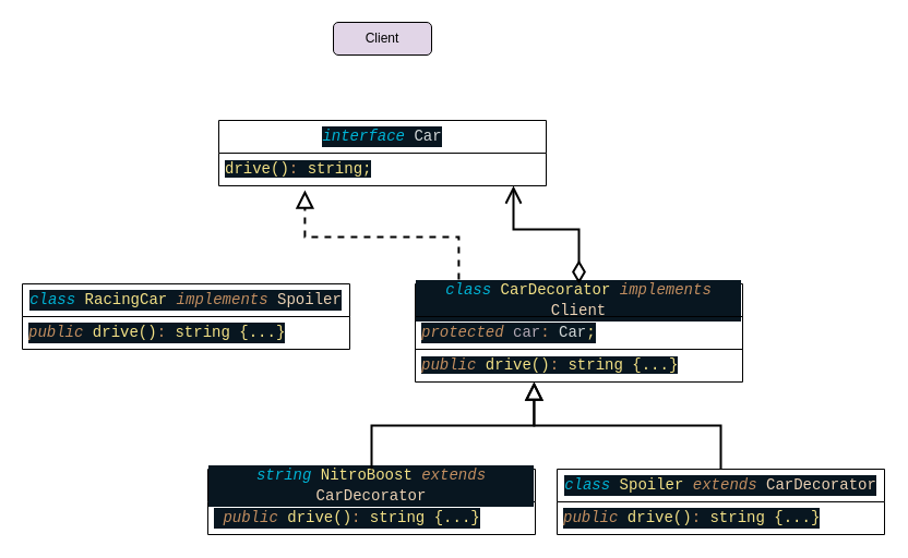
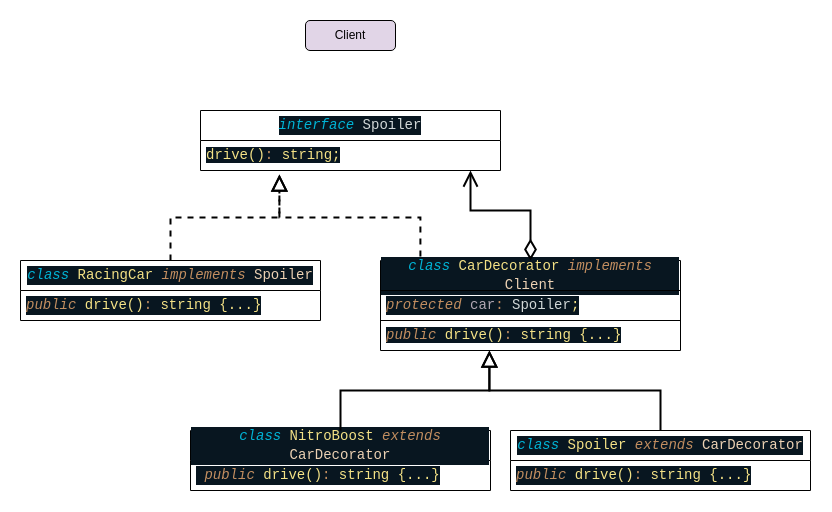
  <mxCell id="0" />
  <mxCell id="1" parent="0" />
  <mxCell id="2" value="Client" style="rounded=1;whiteSpace=wrap;html=1;fillColor=#e1d5e7;" parent="1" vertex="1"><mxGeometry x="305" y="20" width="90" height="30" as="geometry" /></mxCell>
- <mxCell id="3" value="&lt;div style=&quot;color: rgb(246, 250, 253); background-color: rgb(8, 22, 32); font-family: Consolas, Consolas, &amp;quot;Courier New&amp;quot;, monospace; font-size: 14px; line-height: 19px;&quot;&gt;&lt;span style=&quot;color: #00b4d6;font-style: italic;&quot;&gt;interface&lt;/span&gt; &lt;span style=&quot;color: #d2d8d8;&quot;&gt;Car&lt;/span&gt;&lt;/div&gt;" style="swimlane;fontStyle=0;childLayout=stackLayout;horizontal=1;startSize=30;horizontalStack=0;resizeParent=1;resizeParentMax=0;resizeLast=0;collapsible=1;marginBottom=0;whiteSpace=wrap;html=1;" parent="1" vertex="1"><mxGeometry x="200" y="110" width="300" height="60" as="geometry" /></mxCell>
+ <mxCell id="3" value="&lt;div style=&quot;color: rgb(246, 250, 253); background-color: rgb(8, 22, 32); font-family: Consolas, Consolas, &amp;quot;Courier New&amp;quot;, monospace; font-size: 14px; line-height: 19px;&quot;&gt;&lt;span style=&quot;color: #00b4d6;font-style: italic;&quot;&gt;interface&lt;/span&gt; &lt;span style=&quot;color: #d2d8d8;&quot;&gt;Spoiler&lt;/span&gt;&lt;/div&gt;" style="swimlane;fontStyle=0;childLayout=stackLayout;horizontal=1;startSize=30;horizontalStack=0;resizeParent=1;resizeParentMax=0;resizeLast=0;collapsible=1;marginBottom=0;whiteSpace=wrap;html=1;" parent="1" vertex="1"><mxGeometry x="200" y="110" width="300" height="60" as="geometry" /></mxCell>
  <mxCell id="4" value="&lt;span style=&quot;background-color: rgb(8, 22, 32); font-family: Consolas, Consolas, &amp;quot;Courier New&amp;quot;, monospace; font-size: 14px; color: rgb(244, 226, 134);&quot;&gt;drive()&lt;/span&gt;&lt;span style=&quot;background-color: rgb(8, 22, 32); font-family: Consolas, Consolas, &amp;quot;Courier New&amp;quot;, monospace; font-size: 14px; color: rgb(194, 142, 96);&quot;&gt;:&lt;/span&gt;&lt;span style=&quot;background-color: rgb(8, 22, 32); color: rgb(246, 250, 253); font-family: Consolas, Consolas, &amp;quot;Courier New&amp;quot;, monospace; font-size: 14px;&quot;&gt; &lt;/span&gt;&lt;span style=&quot;background-color: rgb(8, 22, 32); font-family: Consolas, Consolas, &amp;quot;Courier New&amp;quot;, monospace; font-size: 14px; color: rgb(244, 226, 134);&quot;&gt;string;&lt;/span&gt;&lt;br&gt;" style="text;strokeColor=none;fillColor=none;align=left;verticalAlign=middle;spacingLeft=4;spacingRight=4;overflow=hidden;points=[[0,0.5],[1,0.5]];portConstraint=eastwest;rotatable=0;whiteSpace=wrap;html=1;" parent="3" vertex="1"><mxGeometry y="30" width="300" height="30" as="geometry" /></mxCell>
  <mxCell id="5" value="&lt;div style=&quot;color: rgb(246, 250, 253); background-color: rgb(8, 22, 32); font-family: Consolas, Consolas, &amp;quot;Courier New&amp;quot;, monospace; font-size: 14px; line-height: 19px;&quot;&gt;&lt;div style=&quot;line-height: 19px;&quot;&gt;&lt;span style=&quot;color: #00b4d6;font-style: italic;&quot;&gt;class&lt;/span&gt; &lt;span style=&quot;color: #f4e286;&quot;&gt;RacingCar&lt;/span&gt; &lt;span style=&quot;color: #c28e60;font-style: italic;&quot;&gt;implements&lt;/span&gt; &lt;span style=&quot;color: #ecd2b4;&quot;&gt;Spoiler&lt;/span&gt;&lt;/div&gt;&lt;/div&gt;" style="swimlane;fontStyle=0;childLayout=stackLayout;horizontal=1;startSize=30;horizontalStack=0;resizeParent=1;resizeParentMax=0;resizeLast=0;collapsible=1;marginBottom=0;whiteSpace=wrap;html=1;" parent="1" vertex="1"><mxGeometry x="20" y="260" width="300" height="60" as="geometry" /></mxCell>
  <mxCell id="6" value="&lt;div style=&quot;color: rgb(246, 250, 253); background-color: rgb(8, 22, 32); font-family: Consolas, Consolas, &amp;quot;Courier New&amp;quot;, monospace; font-size: 14px; line-height: 19px;&quot;&gt;&lt;span style=&quot;color: #c28e60;font-style: italic;&quot;&gt;public&lt;/span&gt; &lt;span style=&quot;color: #f4e286;&quot;&gt;drive()&lt;/span&gt;&lt;span style=&quot;color: #c28e60;&quot;&gt;:&lt;/span&gt; &lt;span style=&quot;color: #f4e286;&quot;&gt;string&lt;/span&gt; &lt;span style=&quot;color: #f4e286;&quot;&gt;{...}&lt;/span&gt;&lt;/div&gt;" style="text;strokeColor=none;fillColor=none;align=left;verticalAlign=middle;spacingLeft=4;spacingRight=4;overflow=hidden;points=[[0,0.5],[1,0.5]];portConstraint=eastwest;rotatable=0;whiteSpace=wrap;html=1;" parent="5" vertex="1"><mxGeometry y="30" width="300" height="30" as="geometry" /></mxCell>
  <mxCell id="7" value="&lt;div style=&quot;color: rgb(246, 250, 253); background-color: rgb(8, 22, 32); font-family: Consolas, Consolas, &amp;quot;Courier New&amp;quot;, monospace; font-size: 14px; line-height: 19px;&quot;&gt;&lt;div style=&quot;line-height: 19px;&quot;&gt;&lt;span style=&quot;color: #00b4d6;font-style: italic;&quot;&gt;class&lt;/span&gt; &lt;span style=&quot;color: #f4e286;&quot;&gt;CarDecorator&lt;/span&gt; &lt;span style=&quot;color: #c28e60;font-style: italic;&quot;&gt;implements&lt;/span&gt; &lt;span style=&quot;color: #ecd2b4;&quot;&gt;Client&lt;/span&gt;&lt;/div&gt;&lt;/div&gt;" style="swimlane;fontStyle=0;childLayout=stackLayout;horizontal=1;startSize=30;horizontalStack=0;resizeParent=1;resizeParentMax=0;resizeLast=0;collapsible=1;marginBottom=0;whiteSpace=wrap;html=1;" parent="1" vertex="1"><mxGeometry x="380" y="260" width="300" height="90" as="geometry" /></mxCell>
- <mxCell id="8" value="&lt;div style=&quot;color: rgb(246, 250, 253); background-color: rgb(8, 22, 32); font-family: Consolas, Consolas, &amp;quot;Courier New&amp;quot;, monospace; font-size: 14px; line-height: 19px;&quot;&gt;&lt;span style=&quot;color: #c28e60;font-style: italic;&quot;&gt;protected&lt;/span&gt; &lt;span style=&quot;color: #b2a8b4;&quot;&gt;car&lt;/span&gt;&lt;span style=&quot;color: #c28e60;&quot;&gt;:&lt;/span&gt; &lt;span style=&quot;color: #d2d8d8;&quot;&gt;Car&lt;/span&gt;&lt;span style=&quot;color: #f4e286;&quot;&gt;;&lt;/span&gt;&lt;/div&gt;" style="text;strokeColor=default;fillColor=none;align=left;verticalAlign=middle;spacingLeft=4;spacingRight=4;overflow=hidden;points=[[0,0.5],[1,0.5]];portConstraint=eastwest;rotatable=0;whiteSpace=wrap;html=1;" parent="7" vertex="1"><mxGeometry y="30" width="300" height="30" as="geometry" /></mxCell>
+ <mxCell id="8" value="&lt;div style=&quot;color: rgb(246, 250, 253); background-color: rgb(8, 22, 32); font-family: Consolas, Consolas, &amp;quot;Courier New&amp;quot;, monospace; font-size: 14px; line-height: 19px;&quot;&gt;&lt;span style=&quot;color: #c28e60;font-style: italic;&quot;&gt;protected&lt;/span&gt; &lt;span style=&quot;color: #b2a8b4;&quot;&gt;car&lt;/span&gt;&lt;span style=&quot;color: #c28e60;&quot;&gt;:&lt;/span&gt; &lt;span style=&quot;color: #d2d8d8;&quot;&gt;Spoiler&lt;/span&gt;&lt;span style=&quot;color: #f4e286;&quot;&gt;;&lt;/span&gt;&lt;/div&gt;" style="text;strokeColor=default;fillColor=none;align=left;verticalAlign=middle;spacingLeft=4;spacingRight=4;overflow=hidden;points=[[0,0.5],[1,0.5]];portConstraint=eastwest;rotatable=0;whiteSpace=wrap;html=1;" parent="7" vertex="1"><mxGeometry y="30" width="300" height="30" as="geometry" /></mxCell>
  <mxCell id="9" value="&lt;span style=&quot;background-color: rgb(8, 22, 32); font-family: Consolas, Consolas, &amp;quot;Courier New&amp;quot;, monospace; font-size: 14px; color: rgb(194, 142, 96); font-style: italic;&quot;&gt;public&lt;/span&gt;&lt;span style=&quot;background-color: rgb(8, 22, 32); color: rgb(246, 250, 253); font-family: Consolas, Consolas, &amp;quot;Courier New&amp;quot;, monospace; font-size: 14px;&quot;&gt; &lt;/span&gt;&lt;span style=&quot;background-color: rgb(8, 22, 32); font-family: Consolas, Consolas, &amp;quot;Courier New&amp;quot;, monospace; font-size: 14px; color: rgb(244, 226, 134);&quot;&gt;drive()&lt;/span&gt;&lt;span style=&quot;background-color: rgb(8, 22, 32); font-family: Consolas, Consolas, &amp;quot;Courier New&amp;quot;, monospace; font-size: 14px; color: rgb(194, 142, 96);&quot;&gt;:&lt;/span&gt;&lt;span style=&quot;background-color: rgb(8, 22, 32); color: rgb(246, 250, 253); font-family: Consolas, Consolas, &amp;quot;Courier New&amp;quot;, monospace; font-size: 14px;&quot;&gt; &lt;/span&gt;&lt;span style=&quot;background-color: rgb(8, 22, 32); font-family: Consolas, Consolas, &amp;quot;Courier New&amp;quot;, monospace; font-size: 14px; color: rgb(244, 226, 134);&quot;&gt;string&lt;/span&gt;&lt;span style=&quot;background-color: rgb(8, 22, 32); color: rgb(246, 250, 253); font-family: Consolas, Consolas, &amp;quot;Courier New&amp;quot;, monospace; font-size: 14px;&quot;&gt; &lt;/span&gt;&lt;span style=&quot;background-color: rgb(8, 22, 32); font-family: Consolas, Consolas, &amp;quot;Courier New&amp;quot;, monospace; font-size: 14px; color: rgb(244, 226, 134);&quot;&gt;{...}&lt;/span&gt;" style="text;strokeColor=none;fillColor=none;align=left;verticalAlign=middle;spacingLeft=4;spacingRight=4;overflow=hidden;points=[[0,0.5],[1,0.5]];portConstraint=eastwest;rotatable=0;whiteSpace=wrap;html=1;" parent="7" vertex="1"><mxGeometry y="60" width="300" height="30" as="geometry" /></mxCell>
- <mxCell id="10" value="&lt;div style=&quot;color: rgb(246, 250, 253); background-color: rgb(8, 22, 32); font-family: Consolas, Consolas, &amp;quot;Courier New&amp;quot;, monospace; font-size: 14px; line-height: 19px;&quot;&gt;&lt;div style=&quot;line-height: 19px;&quot;&gt;&lt;span style=&quot;color: #00b4d6;font-style: italic;&quot;&gt;string&lt;/span&gt; &lt;span style=&quot;color: #f4e286;&quot;&gt;NitroBoost&lt;/span&gt; &lt;span style=&quot;color: #c28e60;font-style: italic;&quot;&gt;extends&lt;/span&gt; &lt;span style=&quot;color: #ecd2b4;&quot;&gt;CarDecorator&lt;/span&gt; &lt;/div&gt;&lt;/div&gt;" style="swimlane;fontStyle=0;childLayout=stackLayout;horizontal=1;startSize=30;horizontalStack=0;resizeParent=1;resizeParentMax=0;resizeLast=0;collapsible=1;marginBottom=0;whiteSpace=wrap;html=1;" parent="1" vertex="1"><mxGeometry x="190" y="430" width="300" height="60" as="geometry" /></mxCell>
+ <mxCell id="10" value="&lt;div style=&quot;color: rgb(246, 250, 253); background-color: rgb(8, 22, 32); font-family: Consolas, Consolas, &amp;quot;Courier New&amp;quot;, monospace; font-size: 14px; line-height: 19px;&quot;&gt;&lt;div style=&quot;line-height: 19px;&quot;&gt;&lt;span style=&quot;color: #00b4d6;font-style: italic;&quot;&gt;class&lt;/span&gt; &lt;span style=&quot;color: #f4e286;&quot;&gt;NitroBoost&lt;/span&gt; &lt;span style=&quot;color: #c28e60;font-style: italic;&quot;&gt;extends&lt;/span&gt; &lt;span style=&quot;color: #ecd2b4;&quot;&gt;CarDecorator&lt;/span&gt; &lt;/div&gt;&lt;/div&gt;" style="swimlane;fontStyle=0;childLayout=stackLayout;horizontal=1;startSize=30;horizontalStack=0;resizeParent=1;resizeParentMax=0;resizeLast=0;collapsible=1;marginBottom=0;whiteSpace=wrap;html=1;" parent="1" vertex="1"><mxGeometry x="190" y="430" width="300" height="60" as="geometry" /></mxCell>
  <mxCell id="11" value="&lt;div style=&quot;color: rgb(246, 250, 253); background-color: rgb(8, 22, 32); font-family: Consolas, Consolas, &amp;quot;Courier New&amp;quot;, monospace; font-size: 14px; line-height: 19px;&quot;&gt;&amp;nbsp;&lt;span style=&quot;color: #c28e60;font-style: italic;&quot;&gt;public&lt;/span&gt; &lt;span style=&quot;color: #f4e286;&quot;&gt;drive()&lt;/span&gt;&lt;span style=&quot;color: #c28e60;&quot;&gt;:&lt;/span&gt; &lt;span style=&quot;color: #f4e286;&quot;&gt;string&lt;/span&gt; &lt;span style=&quot;color: #f4e286;&quot;&gt;{...}&lt;/span&gt;&lt;/div&gt;" style="text;strokeColor=none;fillColor=none;align=left;verticalAlign=middle;spacingLeft=4;spacingRight=4;overflow=hidden;points=[[0,0.5],[1,0.5]];portConstraint=eastwest;rotatable=0;whiteSpace=wrap;html=1;" parent="10" vertex="1"><mxGeometry y="30" width="300" height="30" as="geometry" /></mxCell>
  <mxCell id="12" value="&lt;div style=&quot;color: rgb(246, 250, 253); background-color: rgb(8, 22, 32); font-family: Consolas, Consolas, &amp;quot;Courier New&amp;quot;, monospace; font-size: 14px; line-height: 19px;&quot;&gt;&lt;div style=&quot;line-height: 19px;&quot;&gt;&lt;span style=&quot;color: #00b4d6;font-style: italic;&quot;&gt;class&lt;/span&gt; &lt;span style=&quot;color: #f4e286;&quot;&gt;Spoiler&lt;/span&gt; &lt;span style=&quot;color: #c28e60;font-style: italic;&quot;&gt;extends&lt;/span&gt; &lt;span style=&quot;color: #ecd2b4;&quot;&gt;CarDecorator&lt;/span&gt;&lt;/div&gt;&lt;/div&gt;" style="swimlane;fontStyle=0;childLayout=stackLayout;horizontal=1;startSize=30;horizontalStack=0;resizeParent=1;resizeParentMax=0;resizeLast=0;collapsible=1;marginBottom=0;whiteSpace=wrap;html=1;" parent="1" vertex="1"><mxGeometry x="510" y="430" width="300" height="60" as="geometry" /></mxCell>
  <mxCell id="13" value="&lt;div style=&quot;color: rgb(246, 250, 253); background-color: rgb(8, 22, 32); font-family: Consolas, Consolas, &amp;quot;Courier New&amp;quot;, monospace; font-size: 14px; line-height: 19px;&quot;&gt;&lt;span style=&quot;color: #c28e60;font-style: italic;&quot;&gt;public&lt;/span&gt; &lt;span style=&quot;color: #f4e286;&quot;&gt;drive()&lt;/span&gt;&lt;span style=&quot;color: #c28e60;&quot;&gt;:&lt;/span&gt; &lt;span style=&quot;color: #f4e286;&quot;&gt;string&lt;/span&gt; &lt;span style=&quot;color: #f4e286;&quot;&gt;{...}&lt;/span&gt;&lt;/div&gt;" style="text;strokeColor=none;fillColor=none;align=left;verticalAlign=middle;spacingLeft=4;spacingRight=4;overflow=hidden;points=[[0,0.5],[1,0.5]];portConstraint=eastwest;rotatable=0;whiteSpace=wrap;html=1;" parent="12" vertex="1"><mxGeometry y="30" width="300" height="30" as="geometry" /></mxCell>
+ <mxCell id="14" value="" style="edgeStyle=elbowEdgeStyle;elbow=vertical;endArrow=block;html=1;curved=0;rounded=0;endSize=12;startSize=8;exitX=0.5;exitY=0;exitDx=0;exitDy=0;entryX=0.263;entryY=1.133;entryDx=0;entryDy=0;entryPerimeter=0;strokeWidth=2;endFill=0;dashed=1;" parent="1" source="5" target="4" edge="1"><mxGeometry width="50" height="50" relative="1" as="geometry"><mxPoint x="150" y="250" as="sourcePoint" /><mxPoint x="200" y="200" as="targetPoint" /></mxGeometry></mxCell>
  <mxCell id="15" value="" style="edgeStyle=elbowEdgeStyle;elbow=vertical;endArrow=block;html=1;curved=0;rounded=0;endSize=12;startSize=8;entryX=0.263;entryY=1.133;entryDx=0;entryDy=0;entryPerimeter=0;strokeWidth=2;endFill=0;dashed=1;exitX=0.133;exitY=-0.044;exitDx=0;exitDy=0;exitPerimeter=0;" parent="1" source="7" target="4" edge="1"><mxGeometry width="50" height="50" relative="1" as="geometry"><mxPoint y="270" as="sourcePoint" x="180" /><mxPoint x="288.9" y="183.99" as="targetPoint" /><Array as="points"><mxPoint x="380" y="217" /></Array></mxGeometry></mxCell>
  <mxCell id="16" value="" style="edgeStyle=elbowEdgeStyle;elbow=vertical;endArrow=open;html=1;curved=0;rounded=0;endSize=12;startSize=16;exitX=0.5;exitY=0;exitDx=0;exitDy=0;entryX=0.9;entryY=1;entryDx=0;entryDy=0;entryPerimeter=0;strokeWidth=2;endFill=0;startArrow=diamondThin;startFill=0;" parent="1" source="7" target="4" edge="1"><mxGeometry width="50" height="50" relative="1" as="geometry"><mxPoint x="520" y="250" as="sourcePoint" /><mxPoint x="570" y="200" as="targetPoint" /><Array as="points"><mxPoint x="470" y="210" /></Array></mxGeometry></mxCell>
  <mxCell id="17" value="" style="edgeStyle=elbowEdgeStyle;elbow=vertical;endArrow=block;html=1;curved=0;rounded=0;endSize=12;startSize=8;exitX=0.5;exitY=0;exitDx=0;exitDy=0;entryX=0.263;entryY=1.133;entryDx=0;entryDy=0;entryPerimeter=0;strokeWidth=2;endFill=0;" parent="1" source="10" edge="1"><mxGeometry width="50" height="50" relative="1" as="geometry"><mxPoint x="380" y="436.01" as="sourcePoint" /><mxPoint x="488.9" y="350" as="targetPoint" /></mxGeometry></mxCell>
  <mxCell id="18" value="" style="edgeStyle=elbowEdgeStyle;elbow=vertical;endArrow=block;html=1;curved=0;rounded=0;endSize=12;startSize=8;entryX=0.263;entryY=1.133;entryDx=0;entryDy=0;entryPerimeter=0;exitX=0.5;exitY=0;exitDx=0;exitDy=0;strokeWidth=2;endFill=0;" parent="1" source="12" edge="1"><mxGeometry width="50" height="50" relative="1" as="geometry"><mxPoint x="590" y="436.01" as="sourcePoint" /><mxPoint x="488.9" y="350" as="targetPoint" /><Array as="points"><mxPoint x="570" y="390" /></Array></mxGeometry></mxCell>
